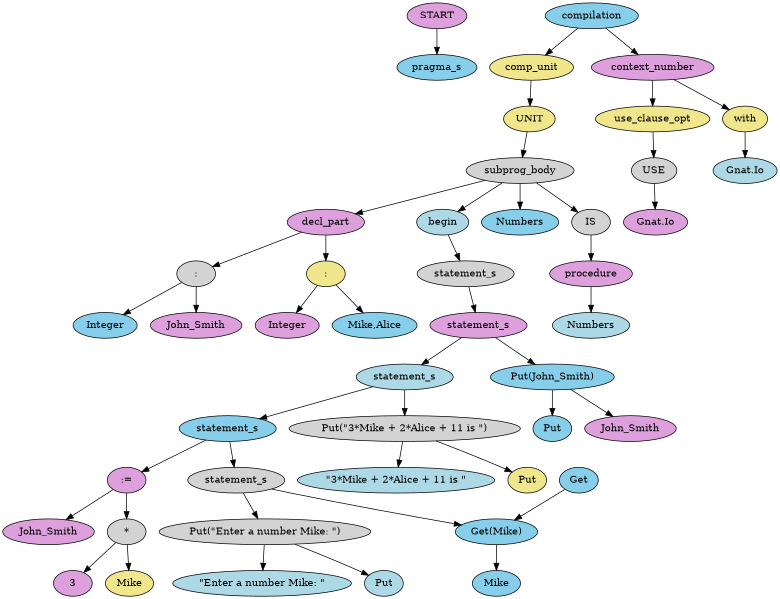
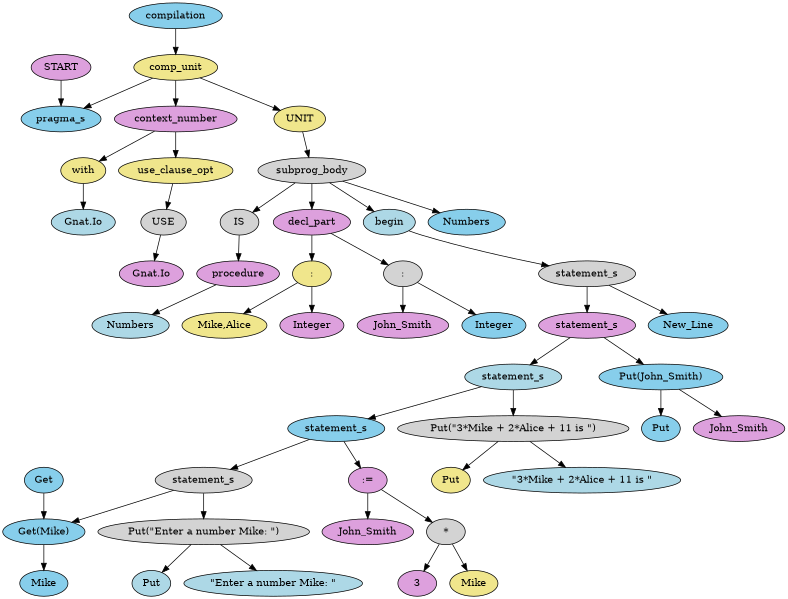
  digraph {
    node [fillcolor=plum style=filled]
    n1 [label=START]
    n2 [fillcolor=skyblue label=pragma_s]
    n3 [fillcolor=skyblue label=compilation]
    n4 [fillcolor=khaki label=comp_unit]
    n5 [label=context_number]
    n6 [fillcolor=khaki label=UNIT]
    n7 [fillcolor=khaki label=with]
    n8 [fillcolor=khaki label=use_clause_opt]
    n9 [fillcolor=lightgrey label=subprog_body]
    n10 [fillcolor=lightblue label="Gnat.Io"]
    n11 [fillcolor=lightgrey label=USE]
    n12 [label="Gnat.Io"]
    n13 [fillcolor=lightgrey label=IS]
    n14 [label=decl_part]
    n15 [fillcolor=lightblue label=begin]
    n16 [fillcolor=skyblue label=Numbers]
    n17 [label=procedure]
    n18 [fillcolor=khaki label=":"]
    n19 [fillcolor=lightgrey label=":"]
    n20 [fillcolor=lightgrey label=statement_s]
    n21 [fillcolor=lightblue label=Numbers]
-   n22 [fillcolor=skyblue label="Mike,Alice"]
+   n22 [fillcolor=khaki label="Mike,Alice"]
    n23 [label=Integer]
    n24 [label=John_Smith]
    n25 [fillcolor=skyblue label=Integer]
    n26 [label=statement_s]
+   n27 [fillcolor=skyblue label=New_Line]
    n28 [fillcolor=lightblue label=statement_s]
    n29 [fillcolor=skyblue label="Put(John_Smith)"]
    n30 [fillcolor=skyblue label=statement_s]
    n31 [fillcolor=lightgrey label="Put(\"3*Mike + 2*Alice + 11 is \")"]
    n32 [fillcolor=skyblue label=Put]
    n33 [label=John_Smith]
    n34 [fillcolor=lightgrey label=statement_s]
    n35 [label=":="]
    n36 [fillcolor=khaki label=Put]
    n37 [fillcolor=lightblue label="\"3*Mike + 2*Alice + 11 is \""]
    n38 [fillcolor=lightgrey label="Put(\"Enter a number Mike: \")"]
    n39 [fillcolor=skyblue label="Get(Mike)"]
    n40 [label=John_Smith]
    n41 [fillcolor=lightgrey label="*"]
    n42 [fillcolor=lightblue label=Put]
    n43 [fillcolor=lightblue label="\"Enter a number Mike: \""]
    n44 [fillcolor=skyblue label=Mike]
    n45 [fillcolor=skyblue label=Get]
    n46 [label=3]
    n47 [fillcolor=khaki label=Mike]
    n1 -> n2
    n3 -> n4
-   n3 -> n5
+   n4 -> n2
+   n4 -> n5
    n4 -> n6
    n5 -> n7
    n5 -> n8
    n6 -> n9
    n7 -> n10
    n8 -> n11
    n9 -> n13
    n9 -> n14
    n9 -> n15
    n9 -> n16
    n11 -> n12
    n13 -> n17
    n14 -> n18
    n14 -> n19
    n15 -> n20
    n17 -> n21
    n18 -> n22
    n18 -> n23
    n19 -> n24
    n19 -> n25
    n20 -> n26
+   n20 -> n27
    n26 -> n28
    n26 -> n29
    n28 -> n30
    n28 -> n31
    n29 -> n32
    n29 -> n33
    n30 -> n34
    n30 -> n35
    n31 -> n36
    n31 -> n37
    n34 -> n38
    n34 -> n39
    n35 -> n40
    n35 -> n41
    n38 -> n42
    n38 -> n43
    n39 -> n44
    n41 -> n46
    n41 -> n47
    n45 -> n39
  }
